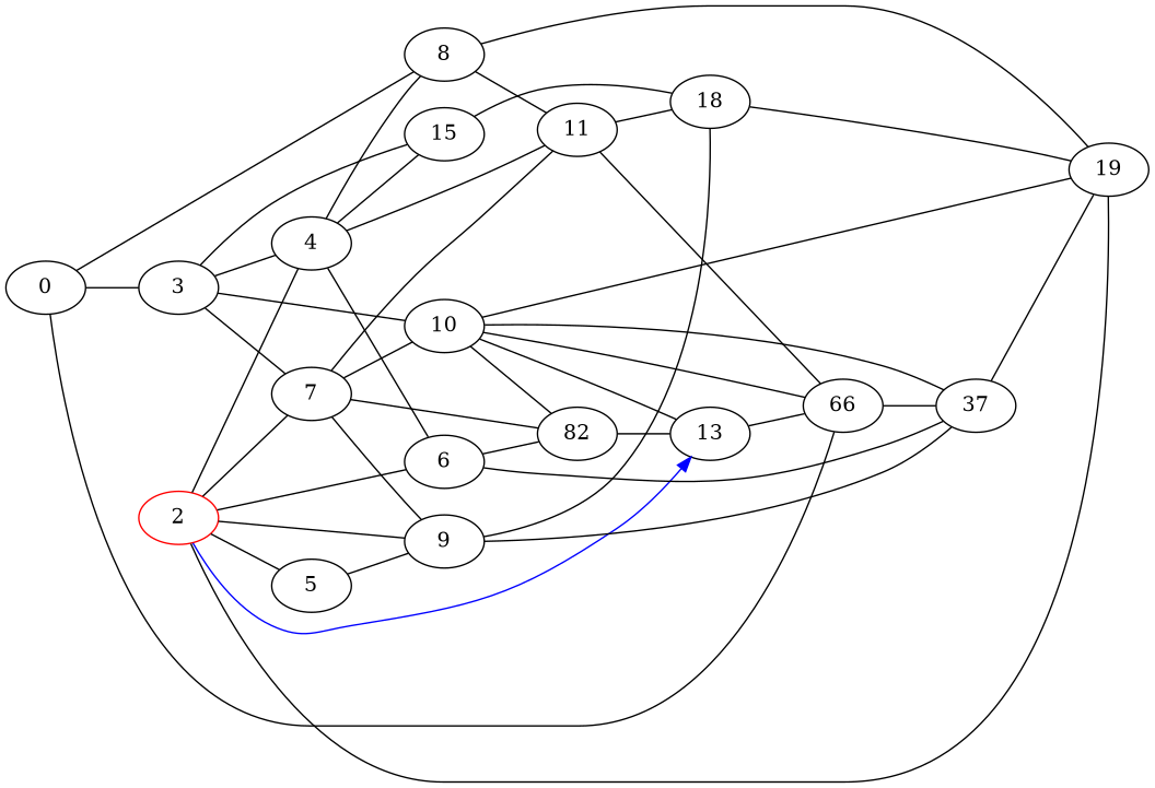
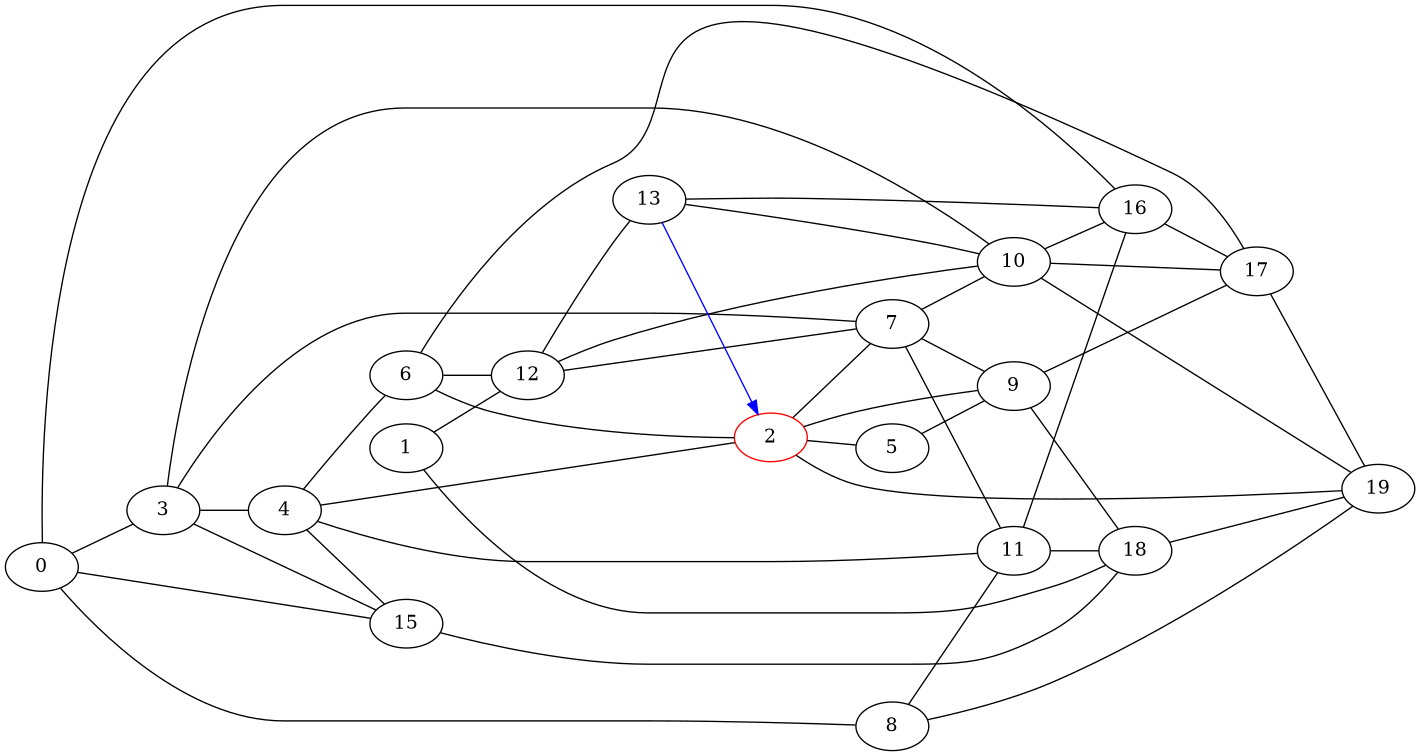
  digraph {
    rankdir=LR
    node [fillcolor=gray style=shaded]
    edge [dir=none]
    0
    3
    8
    15
-   16 [label=66]
+   16
    4
    7
    10
    19
    11
    18
-   17 [label=37]
-   12 [label=82]
+   17
+   1
+   12
    2 [color=red]
    5
    6
    9
    13
    0 -> 3
    0 -> 8
+   0 -> 15
    0 -> 16
    3 -> 15
    3 -> 4
    3 -> 7
    3 -> 10
    8 -> 19
    8 -> 11
    15 -> 18
    16 -> 17
-   4 -> 8
    4 -> 15
    4 -> 11
    4 -> 6
    7 -> 10
    7 -> 11
    7 -> 12
    7 -> 9
    10 -> 16
    10 -> 19
    10 -> 17
    10 -> 12
    10 -> 13
    11 -> 16
    11 -> 18
    18 -> 19
    17 -> 19
+   1 -> 18
+   1 -> 12
    12 -> 13
    2 -> 4
    2 -> 7
    2 -> 19
    2 -> 5
    2 -> 6
    2 -> 9
-   2 -> 13 [color=blue dir=forward]
+   13 -> 2 [color=blue dir=forward]
    5 -> 9
    6 -> 17
    6 -> 12
    9 -> 18
    9 -> 17
    13 -> 16
  }
